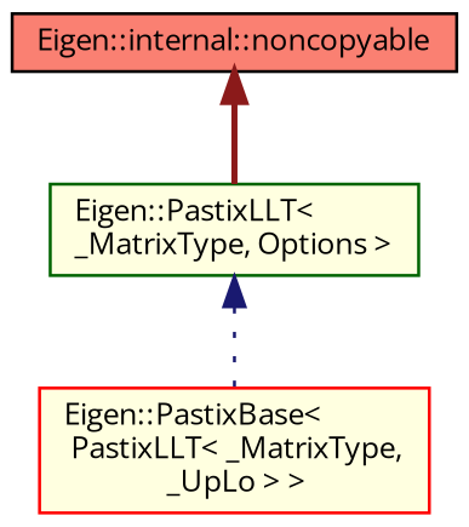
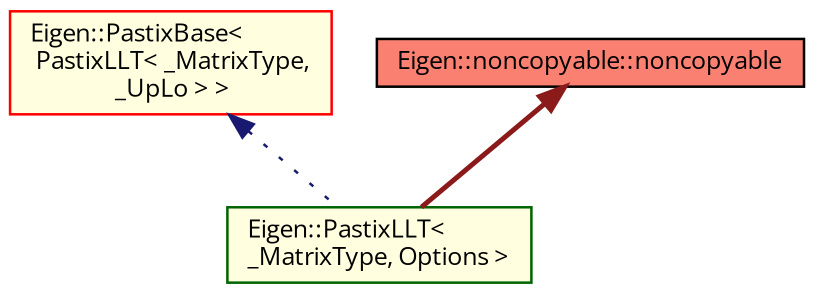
  digraph {
    fontname="Open Sans"
    node [fillcolor=lightyellow fontname="Open Sans" fontsize=10 shape=record style=filled]
    edge [dir=back fontname="Open Sans" fontsize=10 labelfontname=Helvetica labelfontsize=10]
    n1 [color=darkgreen fontcolor=black height=0.2 label="Eigen::PastixLLT\< \l_MatrixType, Options \>" width=0.4]
    n2 [color=red height=0.2 label="Eigen::PastixBase\<\l PastixLLT\< _MatrixType,\l _UpLo \> \>" width=0.4]
-   n3 [color=black fillcolor=salmon height=0.2 label="Eigen::internal::noncopyable" width=0.4]
-   n1 -> n2 [color=midnightblue style=dotted]
+   n3 [color=black fillcolor=salmon height=0.2 label="Eigen::noncopyable::noncopyable" width=0.4]
+   n2 -> n1 [color=midnightblue style=dotted]
    n3 -> n1 [color=firebrick4 style=bold]
  }
